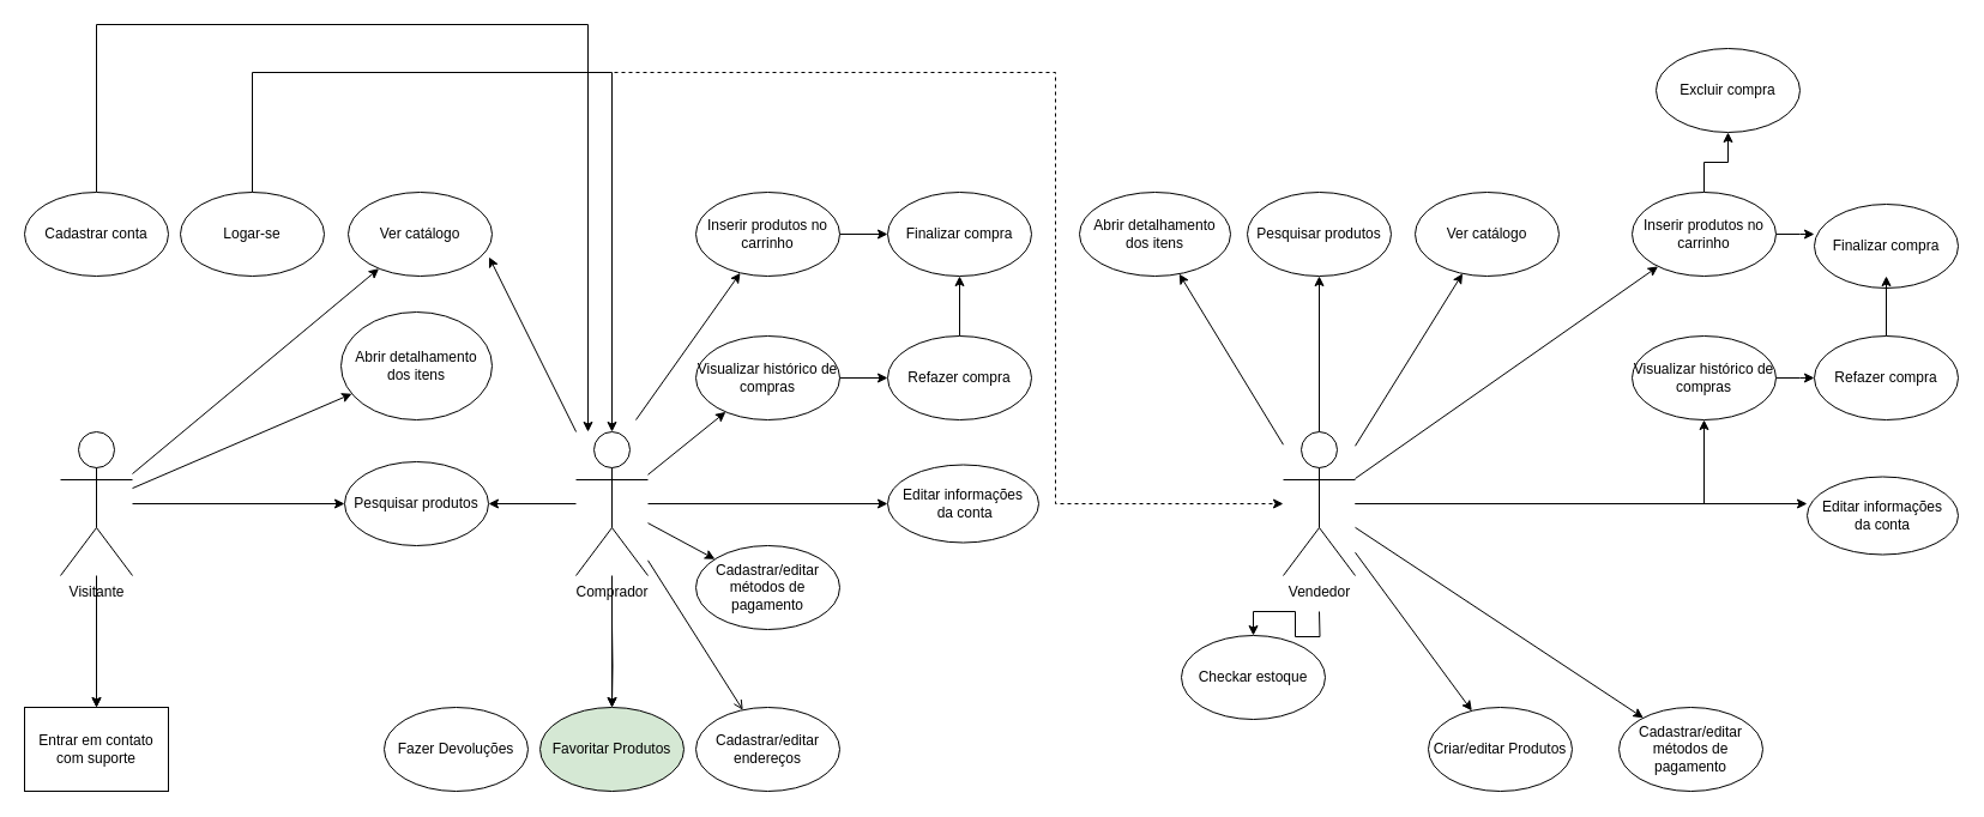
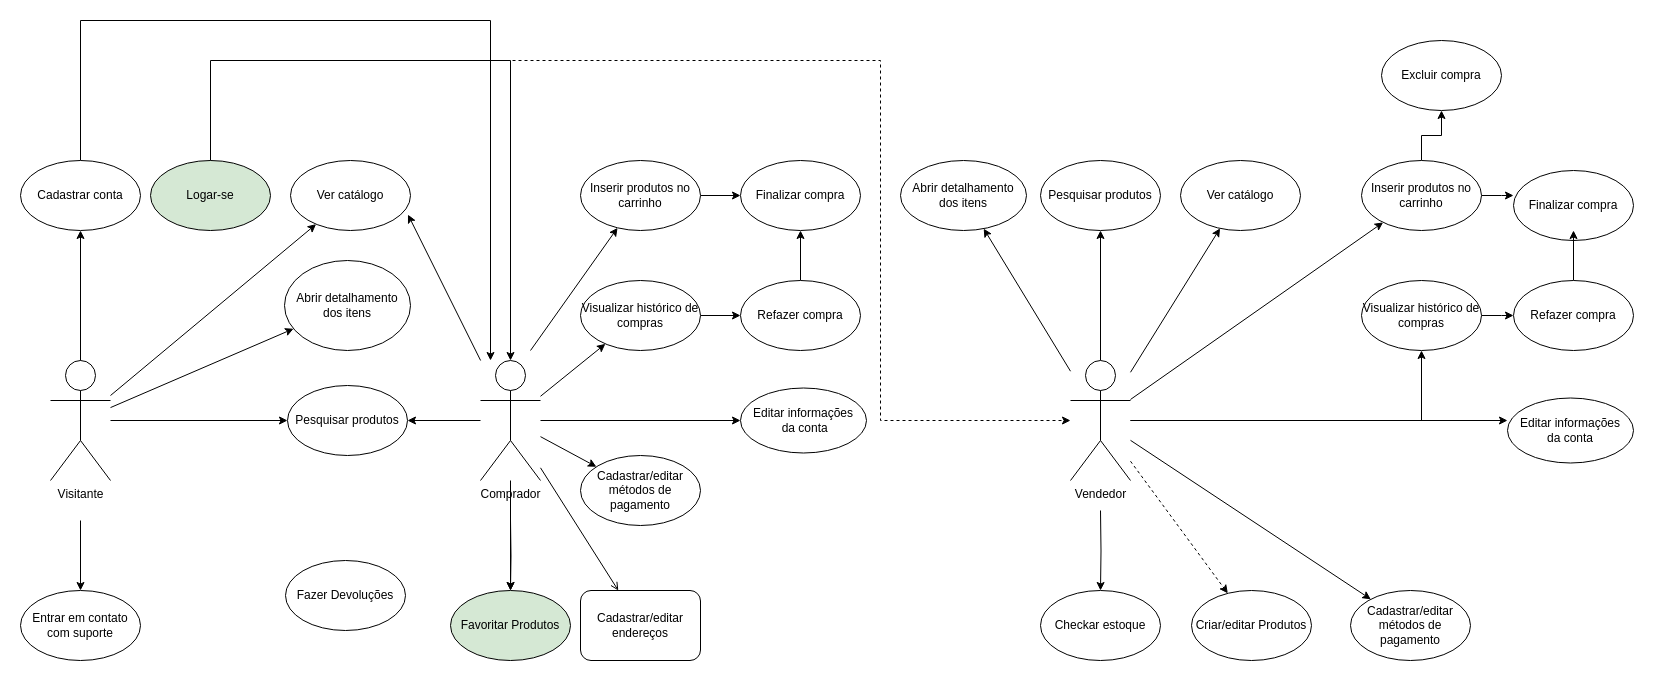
  <mxCell id="0" />
  <mxCell id="1" parent="0" />
  <mxCell id="2" style="edgeStyle=orthogonalEdgeStyle;rounded=0;orthogonalLoop=1;jettySize=auto;html=1;entryX=0.5;entryY=0;entryDx=0;entryDy=0;entryPerimeter=0;" parent="1" source="4" target="15" edge="1"><mxGeometry relative="1" as="geometry"><Array as="points"><mxPoint x="210" y="60" /><mxPoint x="510" y="60" /></Array></mxGeometry></mxCell>
  <mxCell id="3" style="edgeStyle=orthogonalEdgeStyle;rounded=0;orthogonalLoop=1;jettySize=auto;html=1;dashed=1;" edge="1" parent="1" source="4" target="35"><mxGeometry relative="1" as="geometry"><Array as="points"><mxPoint x="210" y="60" /><mxPoint x="880" y="60" /><mxPoint x="880" y="420" /></Array></mxGeometry></mxCell>
- <mxCell id="4" value="Logar-se" style="ellipse;whiteSpace=wrap;html=1;" parent="1" vertex="1"><mxGeometry x="150" y="160" width="120" height="70" as="geometry" /></mxCell>
+ <mxCell id="4" value="Logar-se" style="ellipse;whiteSpace=wrap;html=1;fillColor=#d5e8d4;" parent="1" vertex="1"><mxGeometry x="150" y="160" width="120" height="70" as="geometry" /></mxCell>
  <mxCell id="5" value="Visitante" style="shape=umlActor;verticalLabelPosition=bottom;verticalAlign=top;html=1;outlineConnect=0;" parent="1" vertex="1"><mxGeometry x="50" y="360" width="60" height="120" as="geometry" /></mxCell>
  <mxCell id="6" value="Ver catálogo" style="ellipse;whiteSpace=wrap;html=1;" parent="1" vertex="1"><mxGeometry x="290" y="160" width="120" height="70" as="geometry" /></mxCell>
  <mxCell id="7" value="Abrir detalhamento dos itens" style="ellipse;whiteSpace=wrap;html=1;" parent="1" vertex="1"><mxGeometry x="284" y="260" width="126" height="90" as="geometry" /></mxCell>
  <mxCell id="8" value="Pesquisar produtos" style="ellipse;whiteSpace=wrap;html=1;" parent="1" vertex="1"><mxGeometry x="287" y="385" width="120" height="70" as="geometry" /></mxCell>
- <mxCell id="9" value="Entrar em contato com suporte" style="whiteSpace=wrap;html=1;rounded=0;" parent="1" vertex="1"><mxGeometry x="20" y="590" width="120" height="70" as="geometry" /></mxCell>
+ <mxCell id="9" value="Entrar em contato com suporte" style="ellipse;whiteSpace=wrap;html=1;" parent="1" vertex="1"><mxGeometry x="20" y="590" width="120" height="70" as="geometry" /></mxCell>
  <mxCell id="10" style="edgeStyle=orthogonalEdgeStyle;rounded=0;orthogonalLoop=1;jettySize=auto;html=1;" parent="1" source="11" target="16" edge="1"><mxGeometry relative="1" as="geometry" /></mxCell>
  <mxCell id="11" value="Inserir produtos no carrinho" style="ellipse;whiteSpace=wrap;html=1;" parent="1" vertex="1"><mxGeometry x="580" y="160" width="120" height="70" as="geometry" /></mxCell>
  <mxCell id="12" style="edgeStyle=orthogonalEdgeStyle;rounded=0;orthogonalLoop=1;jettySize=auto;html=1;" parent="1" source="15" target="8" edge="1"><mxGeometry relative="1" as="geometry" /></mxCell>
  <mxCell id="13" style="edgeStyle=orthogonalEdgeStyle;rounded=0;orthogonalLoop=1;jettySize=auto;html=1;" parent="1" target="23" edge="1"><mxGeometry relative="1" as="geometry"><mxPoint x="510" y="520" as="sourcePoint" /></mxGeometry></mxCell>
  <mxCell id="14" style="edgeStyle=orthogonalEdgeStyle;rounded=0;orthogonalLoop=1;jettySize=auto;html=1;" edge="1" parent="1" source="15" target="17"><mxGeometry relative="1" as="geometry" /></mxCell>
  <mxCell id="15" value="Comprador" style="shape=umlActor;verticalLabelPosition=bottom;verticalAlign=top;html=1;outlineConnect=0;" parent="1" vertex="1"><mxGeometry x="480" y="360" width="60" height="120" as="geometry" /></mxCell>
  <mxCell id="16" value="Finalizar compra" style="ellipse;whiteSpace=wrap;html=1;" parent="1" vertex="1"><mxGeometry x="740" y="160" width="120" height="70" as="geometry" /></mxCell>
  <mxCell id="17" value="Editar informações&lt;br&gt;&amp;nbsp;da conta" style="ellipse;whiteSpace=wrap;html=1;" parent="1" vertex="1"><mxGeometry x="740" y="387.5" width="126" height="65" as="geometry" /></mxCell>
  <mxCell id="18" value="Cadastrar/editar métodos de pagamento" style="ellipse;whiteSpace=wrap;html=1;" parent="1" vertex="1"><mxGeometry x="580" y="455" width="120" height="70" as="geometry" /></mxCell>
- <mxCell id="19" value="Cadastrar/editar endereços" style="ellipse;whiteSpace=wrap;html=1;" parent="1" vertex="1"><mxGeometry x="580" y="590" width="120" height="70" as="geometry" /></mxCell>
+ <mxCell id="19" value="Cadastrar/editar endereços" style="whiteSpace=wrap;html=1;rounded=1;" parent="1" vertex="1"><mxGeometry x="580" y="590" width="120" height="70" as="geometry" /></mxCell>
  <mxCell id="20" style="edgeStyle=orthogonalEdgeStyle;rounded=0;orthogonalLoop=1;jettySize=auto;html=1;" parent="1" source="21" target="15" edge="1"><mxGeometry relative="1" as="geometry"><Array as="points"><mxPoint x="80" y="20" /><mxPoint x="490" y="20" /></Array></mxGeometry></mxCell>
  <mxCell id="21" value="Cadastrar conta" style="ellipse;whiteSpace=wrap;html=1;" parent="1" vertex="1"><mxGeometry x="20" y="160" width="120" height="70" as="geometry" /></mxCell>
- <mxCell id="22" value="Fazer Devoluções" style="ellipse;whiteSpace=wrap;html=1;" parent="1" vertex="1"><mxGeometry x="320" y="590" width="120" height="70" as="geometry" /></mxCell>
+ <mxCell id="22" value="Fazer Devoluções" style="ellipse;whiteSpace=wrap;html=1;" parent="1" vertex="1"><mxGeometry x="285" y="560" width="120" height="70" as="geometry" /></mxCell>
  <mxCell id="23" value="Favoritar Produtos" style="ellipse;whiteSpace=wrap;html=1;fillColor=#d5e8d4;" parent="1" vertex="1"><mxGeometry x="450" y="590" width="120" height="70" as="geometry" /></mxCell>
  <mxCell id="24" style="edgeStyle=orthogonalEdgeStyle;rounded=0;orthogonalLoop=1;jettySize=auto;html=1;" parent="1" source="25" target="27" edge="1"><mxGeometry relative="1" as="geometry" /></mxCell>
  <mxCell id="25" value="Visualizar histórico de compras" style="ellipse;whiteSpace=wrap;html=1;" parent="1" vertex="1"><mxGeometry x="580" y="280" width="120" height="70" as="geometry" /></mxCell>
  <mxCell id="26" style="edgeStyle=orthogonalEdgeStyle;rounded=0;orthogonalLoop=1;jettySize=auto;html=1;" parent="1" source="27" target="16" edge="1"><mxGeometry relative="1" as="geometry" /></mxCell>
  <mxCell id="27" value="Refazer compra" style="ellipse;whiteSpace=wrap;html=1;" parent="1" vertex="1"><mxGeometry x="740" y="280" width="120" height="70" as="geometry" /></mxCell>
  <mxCell id="28" style="edgeStyle=orthogonalEdgeStyle;rounded=0;orthogonalLoop=1;jettySize=auto;html=1;" parent="1" source="30" edge="1"><mxGeometry relative="1" as="geometry"><mxPoint x="1513" y="195" as="targetPoint" /></mxGeometry></mxCell>
  <mxCell id="29" style="edgeStyle=orthogonalEdgeStyle;rounded=0;orthogonalLoop=1;jettySize=auto;html=1;" edge="1" parent="1" source="30" target="45"><mxGeometry relative="1" as="geometry" /></mxCell>
  <mxCell id="30" value="Inserir produtos no carrinho" style="ellipse;whiteSpace=wrap;html=1;" parent="1" vertex="1"><mxGeometry x="1361" y="160" width="120" height="70" as="geometry" /></mxCell>
  <mxCell id="31" style="edgeStyle=orthogonalEdgeStyle;rounded=0;orthogonalLoop=1;jettySize=auto;html=1;" parent="1" target="40" edge="1"><mxGeometry relative="1" as="geometry"><mxPoint x="1100" y="510" as="sourcePoint" /></mxGeometry></mxCell>
  <mxCell id="32" style="edgeStyle=orthogonalEdgeStyle;rounded=0;orthogonalLoop=1;jettySize=auto;html=1;" parent="1" source="35" target="42" edge="1"><mxGeometry relative="1" as="geometry" /></mxCell>
  <mxCell id="33" style="edgeStyle=orthogonalEdgeStyle;rounded=0;orthogonalLoop=1;jettySize=auto;html=1;" edge="1" parent="1" source="35"><mxGeometry relative="1" as="geometry"><mxPoint x="1507" y="420" as="targetPoint" /></mxGeometry></mxCell>
  <mxCell id="34" style="edgeStyle=orthogonalEdgeStyle;rounded=0;orthogonalLoop=1;jettySize=auto;html=1;" edge="1" parent="1" source="35" target="56"><mxGeometry relative="1" as="geometry" /></mxCell>
  <mxCell id="35" value="Vendedor&lt;br&gt;" style="shape=umlActor;verticalLabelPosition=bottom;verticalAlign=top;html=1;outlineConnect=0;" parent="1" vertex="1"><mxGeometry x="1070" y="360" width="60" height="120" as="geometry" /></mxCell>
  <mxCell id="36" value="Finalizar compra" style="ellipse;whiteSpace=wrap;html=1;" parent="1" vertex="1"><mxGeometry x="1513" y="170" width="120" height="70" as="geometry" /></mxCell>
  <mxCell id="37" value="Editar informações&lt;br&gt;da conta" style="ellipse;whiteSpace=wrap;html=1;" parent="1" vertex="1"><mxGeometry x="1507" y="397.5" width="126" height="65" as="geometry" /></mxCell>
  <mxCell id="38" value="Cadastrar/editar métodos de pagamento" style="ellipse;whiteSpace=wrap;html=1;" parent="1" vertex="1"><mxGeometry x="1350" y="590" width="120" height="70" as="geometry" /></mxCell>
  <mxCell id="39" value="Criar/editar Produtos" style="ellipse;whiteSpace=wrap;html=1;" parent="1" vertex="1"><mxGeometry x="1191" y="590" width="120" height="70" as="geometry" /></mxCell>
- <mxCell id="40" value="Checkar estoque" style="ellipse;whiteSpace=wrap;html=1;" parent="1" vertex="1"><mxGeometry x="985" y="530" width="120" height="70" as="geometry" /></mxCell>
+ <mxCell id="40" value="Checkar estoque" style="ellipse;whiteSpace=wrap;html=1;" parent="1" vertex="1"><mxGeometry x="1040" y="590" width="120" height="70" as="geometry" /></mxCell>
  <mxCell id="41" style="edgeStyle=orthogonalEdgeStyle;rounded=0;orthogonalLoop=1;jettySize=auto;html=1;" parent="1" source="42" edge="1"><mxGeometry relative="1" as="geometry"><mxPoint x="1513" y="315" as="targetPoint" /></mxGeometry></mxCell>
  <mxCell id="42" value="Visualizar histórico de compras" style="ellipse;whiteSpace=wrap;html=1;" parent="1" vertex="1"><mxGeometry x="1361" y="280" width="120" height="70" as="geometry" /></mxCell>
  <mxCell id="43" style="edgeStyle=orthogonalEdgeStyle;rounded=0;orthogonalLoop=1;jettySize=auto;html=1;" parent="1" edge="1"><mxGeometry relative="1" as="geometry"><mxPoint x="1573" y="280" as="sourcePoint" /><mxPoint x="1573" y="230" as="targetPoint" /></mxGeometry></mxCell>
  <mxCell id="44" value="Refazer compra" style="ellipse;whiteSpace=wrap;html=1;" parent="1" vertex="1"><mxGeometry x="1513" y="280" width="120" height="70" as="geometry" /></mxCell>
  <mxCell id="45" value="Excluir compra" style="ellipse;whiteSpace=wrap;html=1;" parent="1" vertex="1"><mxGeometry x="1381" y="40" width="120" height="70" as="geometry" /></mxCell>
  <mxCell id="46" value="" style="endArrow=classic;html=1;rounded=0;" parent="1" source="5" target="6" edge="1"><mxGeometry width="50" height="50" relative="1" as="geometry"><mxPoint x="120" y="332" as="sourcePoint" /><mxPoint x="195" y="237" as="targetPoint" /></mxGeometry></mxCell>
  <mxCell id="47" value="" style="endArrow=classic;html=1;rounded=0;" parent="1" source="5" target="7" edge="1"><mxGeometry width="50" height="50" relative="1" as="geometry"><mxPoint x="480" y="420" as="sourcePoint" /><mxPoint x="530" y="370" as="targetPoint" /></mxGeometry></mxCell>
  <mxCell id="48" value="" style="endArrow=classic;html=1;rounded=0;" parent="1" source="5" target="8" edge="1"><mxGeometry width="50" height="50" relative="1" as="geometry"><mxPoint x="120" y="369" as="sourcePoint" /><mxPoint x="314" y="366" as="targetPoint" /></mxGeometry></mxCell>
  <mxCell id="49" value="" style="endArrow=classic;html=1;rounded=0;" parent="1" target="9" edge="1"><mxGeometry width="50" height="50" relative="1" as="geometry"><mxPoint x="80" y="520" as="sourcePoint" /><mxPoint x="260" y="436" as="targetPoint" /></mxGeometry></mxCell>
- <mxCell id="50" value="" style="endArrow=classic;html=1;rounded=0;" parent="1" source="5" target="9" edge="1"><mxGeometry width="50" height="50" relative="1" as="geometry"><mxPoint x="550" y="430" as="sourcePoint" /><mxPoint x="600" y="380" as="targetPoint" /></mxGeometry></mxCell>
+ <mxCell id="50" value="" style="endArrow=classic;html=1;rounded=0;" parent="1" source="5" target="21" edge="1"><mxGeometry width="50" height="50" relative="1" as="geometry"><mxPoint x="550" y="430" as="sourcePoint" /><mxPoint x="600" y="380" as="targetPoint" /></mxGeometry></mxCell>
  <mxCell id="51" value="" style="endArrow=classic;html=1;rounded=0;entryX=0.979;entryY=0.773;entryDx=0;entryDy=0;entryPerimeter=0;" parent="1" source="15" target="6" edge="1"><mxGeometry width="50" height="50" relative="1" as="geometry"><mxPoint x="120" y="352" as="sourcePoint" /><mxPoint x="319" y="230" as="targetPoint" /></mxGeometry></mxCell>
  <mxCell id="52" value="" style="endArrow=open;html=1;rounded=0;" parent="1" source="15" target="19" edge="1"><mxGeometry width="50" height="50" relative="1" as="geometry"><mxPoint x="490" y="388" as="sourcePoint" /><mxPoint x="383" y="237" as="targetPoint" /></mxGeometry></mxCell>
  <mxCell id="53" value="" style="endArrow=classic;html=1;rounded=0;" parent="1" source="15" target="23" edge="1"><mxGeometry width="50" height="50" relative="1" as="geometry"><mxPoint x="550" y="477" as="sourcePoint" /><mxPoint x="629" y="602" as="targetPoint" /></mxGeometry></mxCell>
  <mxCell id="54" value="" style="endArrow=classic;html=1;rounded=0;" edge="1" parent="1" source="35" target="38"><mxGeometry width="50" height="50" relative="1" as="geometry"><mxPoint x="890" y="400" as="sourcePoint" /><mxPoint x="940" y="350" as="targetPoint" /></mxGeometry></mxCell>
- <mxCell id="55" value="" style="endArrow=classic;html=1;rounded=0;" edge="1" parent="1" source="35" target="39"><mxGeometry width="50" height="50" relative="1" as="geometry"><mxPoint x="1140" y="450" as="sourcePoint" /><mxPoint x="1380" y="609" as="targetPoint" /></mxGeometry></mxCell>
+ <mxCell id="55" value="" style="endArrow=classic;html=1;rounded=0;dashed=1;" edge="1" parent="1" source="35" target="39"><mxGeometry width="50" height="50" relative="1" as="geometry"><mxPoint x="1140" y="450" as="sourcePoint" /><mxPoint x="1380" y="609" as="targetPoint" /></mxGeometry></mxCell>
  <mxCell id="56" value="Pesquisar produtos" style="ellipse;whiteSpace=wrap;html=1;" vertex="1" parent="1"><mxGeometry x="1040" y="160" width="120" height="70" as="geometry" /></mxCell>
  <mxCell id="57" value="" style="endArrow=classic;html=1;rounded=0;" edge="1" parent="1" source="35" target="30"><mxGeometry width="50" height="50" relative="1" as="geometry"><mxPoint x="1140" y="450" as="sourcePoint" /><mxPoint x="1380" y="609" as="targetPoint" /></mxGeometry></mxCell>
  <mxCell id="58" value="Ver catálogo" style="ellipse;whiteSpace=wrap;html=1;" vertex="1" parent="1"><mxGeometry x="1180" y="160" width="120" height="70" as="geometry" /></mxCell>
  <mxCell id="59" value="" style="endArrow=classic;html=1;rounded=0;" edge="1" parent="1" source="35" target="58"><mxGeometry width="50" height="50" relative="1" as="geometry"><mxPoint x="1140" y="409" as="sourcePoint" /><mxPoint x="1393" y="232" as="targetPoint" /></mxGeometry></mxCell>
  <mxCell id="60" value="Abrir detalhamento dos itens" style="ellipse;whiteSpace=wrap;html=1;" vertex="1" parent="1"><mxGeometry x="900" y="160" width="126" height="70" as="geometry" /></mxCell>
  <mxCell id="61" value="" style="endArrow=classic;html=1;rounded=0;" edge="1" parent="1" source="35" target="60"><mxGeometry width="50" height="50" relative="1" as="geometry"><mxPoint x="1140" y="382" as="sourcePoint" /><mxPoint x="1229" y="238" as="targetPoint" /></mxGeometry></mxCell>
  <mxCell id="62" value="" style="endArrow=classic;html=1;rounded=0;" edge="1" parent="1" source="15" target="18"><mxGeometry width="50" height="50" relative="1" as="geometry"><mxPoint x="550" y="477" as="sourcePoint" /><mxPoint x="629" y="602" as="targetPoint" /></mxGeometry></mxCell>
  <mxCell id="63" value="" style="endArrow=classic;html=1;rounded=0;" edge="1" parent="1" target="11"><mxGeometry width="50" height="50" relative="1" as="geometry"><mxPoint x="530" y="350" as="sourcePoint" /><mxPoint x="606" y="476" as="targetPoint" /></mxGeometry></mxCell>
  <mxCell id="64" value="" style="endArrow=classic;html=1;rounded=0;" edge="1" parent="1" source="15" target="25"><mxGeometry width="50" height="50" relative="1" as="geometry"><mxPoint x="550" y="446" as="sourcePoint" /><mxPoint x="606" y="476" as="targetPoint" /></mxGeometry></mxCell>
